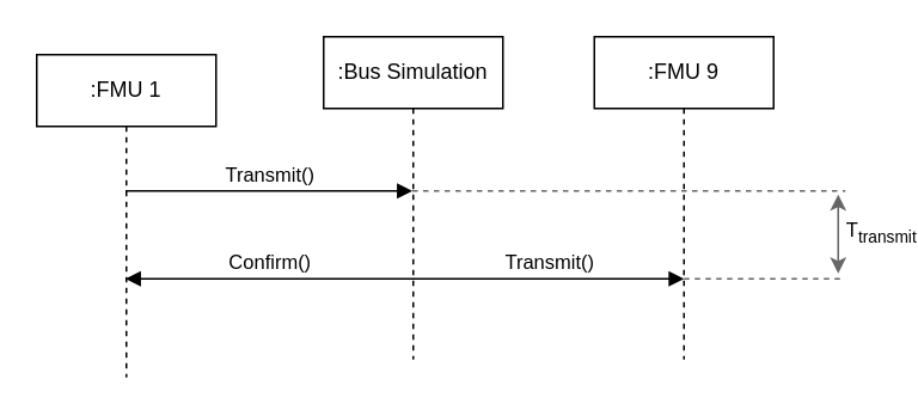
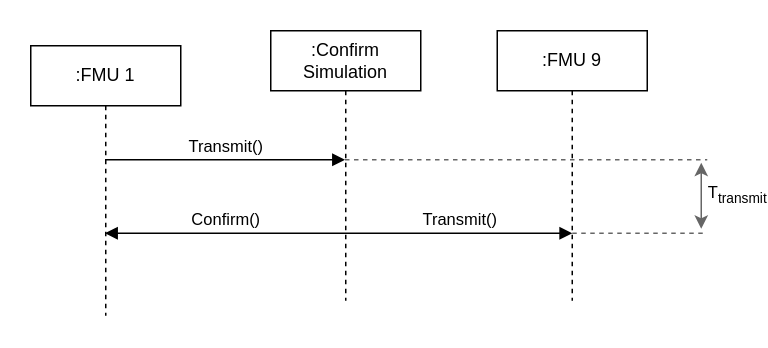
  <mxCell id="0" />
  <mxCell id="1" parent="0" />
  <mxCell id="2" value=":FMU 1" style="shape=umlLifeline;perimeter=lifelinePerimeter;whiteSpace=wrap;html=1;container=1;dropTarget=0;collapsible=0;recursiveResize=0;outlineConnect=0;portConstraint=eastwest;newEdgeStyle={&quot;edgeStyle&quot;:&quot;elbowEdgeStyle&quot;,&quot;elbow&quot;:&quot;vertical&quot;,&quot;curved&quot;:0,&quot;rounded&quot;:0};" parent="1" vertex="1"><mxGeometry x="20" y="30" width="100" height="180" as="geometry" /></mxCell>
- <mxCell id="3" value=":Bus Simulation" style="shape=umlLifeline;perimeter=lifelinePerimeter;whiteSpace=wrap;html=1;container=1;dropTarget=0;collapsible=0;recursiveResize=0;outlineConnect=0;portConstraint=eastwest;newEdgeStyle={&quot;edgeStyle&quot;:&quot;elbowEdgeStyle&quot;,&quot;elbow&quot;:&quot;vertical&quot;,&quot;curved&quot;:0,&quot;rounded&quot;:0};" parent="1" vertex="1"><mxGeometry x="180" y="20" width="100" height="180" as="geometry" /></mxCell>
+ <mxCell id="3" value=":Confirm Simulation" style="shape=umlLifeline;perimeter=lifelinePerimeter;whiteSpace=wrap;html=1;container=1;dropTarget=0;collapsible=0;recursiveResize=0;outlineConnect=0;portConstraint=eastwest;newEdgeStyle={&quot;edgeStyle&quot;:&quot;elbowEdgeStyle&quot;,&quot;elbow&quot;:&quot;vertical&quot;,&quot;curved&quot;:0,&quot;rounded&quot;:0};" parent="1" vertex="1"><mxGeometry x="180" y="20" width="100" height="180" as="geometry" /></mxCell>
  <mxCell id="4" value=":FMU 9" style="shape=umlLifeline;perimeter=lifelinePerimeter;whiteSpace=wrap;html=1;container=1;dropTarget=0;collapsible=0;recursiveResize=0;outlineConnect=0;portConstraint=eastwest;newEdgeStyle={&quot;edgeStyle&quot;:&quot;elbowEdgeStyle&quot;,&quot;elbow&quot;:&quot;vertical&quot;,&quot;curved&quot;:0,&quot;rounded&quot;:0};" parent="1" vertex="1"><mxGeometry x="331" y="20" width="100" height="180" as="geometry" /></mxCell>
  <mxCell id="5" value="Transmit()" style="html=1;verticalAlign=bottom;endArrow=block;edgeStyle=elbowEdgeStyle;elbow=vertical;curved=0;rounded=0;" parent="1" edge="1" source="2"><mxGeometry width="80" relative="1" as="geometry"><mxPoint x="110" y="106" as="sourcePoint" /><mxPoint x="229.5" y="106" as="targetPoint" /></mxGeometry></mxCell>
  <mxCell id="6" value="Transmit()" style="html=1;verticalAlign=bottom;endArrow=block;edgeStyle=elbowEdgeStyle;elbow=vertical;curved=0;rounded=0;" parent="1" edge="1" source="3"><mxGeometry width="80" relative="1" as="geometry"><mxPoint x="261" y="155" as="sourcePoint" /><mxPoint x="381" y="155" as="targetPoint" /></mxGeometry></mxCell>
  <mxCell id="7" value="Confirm()" style="html=1;verticalAlign=bottom;endArrow=block;edgeStyle=elbowEdgeStyle;elbow=vertical;curved=0;rounded=0;" parent="1" target="2" edge="1"><mxGeometry width="80" relative="1" as="geometry"><mxPoint x="229.5" y="155" as="sourcePoint" /><mxPoint x="109.5" y="155" as="targetPoint" /><Array as="points"><mxPoint x="170" y="155" /></Array></mxGeometry></mxCell>
  <mxCell id="8" value="T&lt;sub&gt;transmit&lt;/sub&gt;" style="endArrow=classic;startArrow=classic;html=1;rounded=0;fillColor=#f5f5f5;strokeColor=#666666;" parent="1" edge="1"><mxGeometry y="-24" width="50" height="50" relative="1" as="geometry"><mxPoint x="467" y="152" as="sourcePoint" /><mxPoint x="467" y="108" as="targetPoint" /><mxPoint as="offset" /></mxGeometry></mxCell>
  <mxCell id="9" value="" style="endArrow=none;dashed=1;html=1;rounded=0;fillColor=#f5f5f5;strokeColor=#666666;" parent="1" edge="1" source="3"><mxGeometry width="50" height="50" relative="1" as="geometry"><mxPoint x="261" y="106" as="sourcePoint" /><mxPoint x="471" y="106" as="targetPoint" /></mxGeometry></mxCell>
  <mxCell id="10" value="" style="endArrow=none;dashed=1;html=1;rounded=0;fillColor=#f5f5f5;strokeColor=#666666;" parent="1" edge="1"><mxGeometry width="50" height="50" relative="1" as="geometry"><mxPoint x="381" y="155" as="sourcePoint" /><mxPoint x="471" y="155" as="targetPoint" /></mxGeometry></mxCell>
